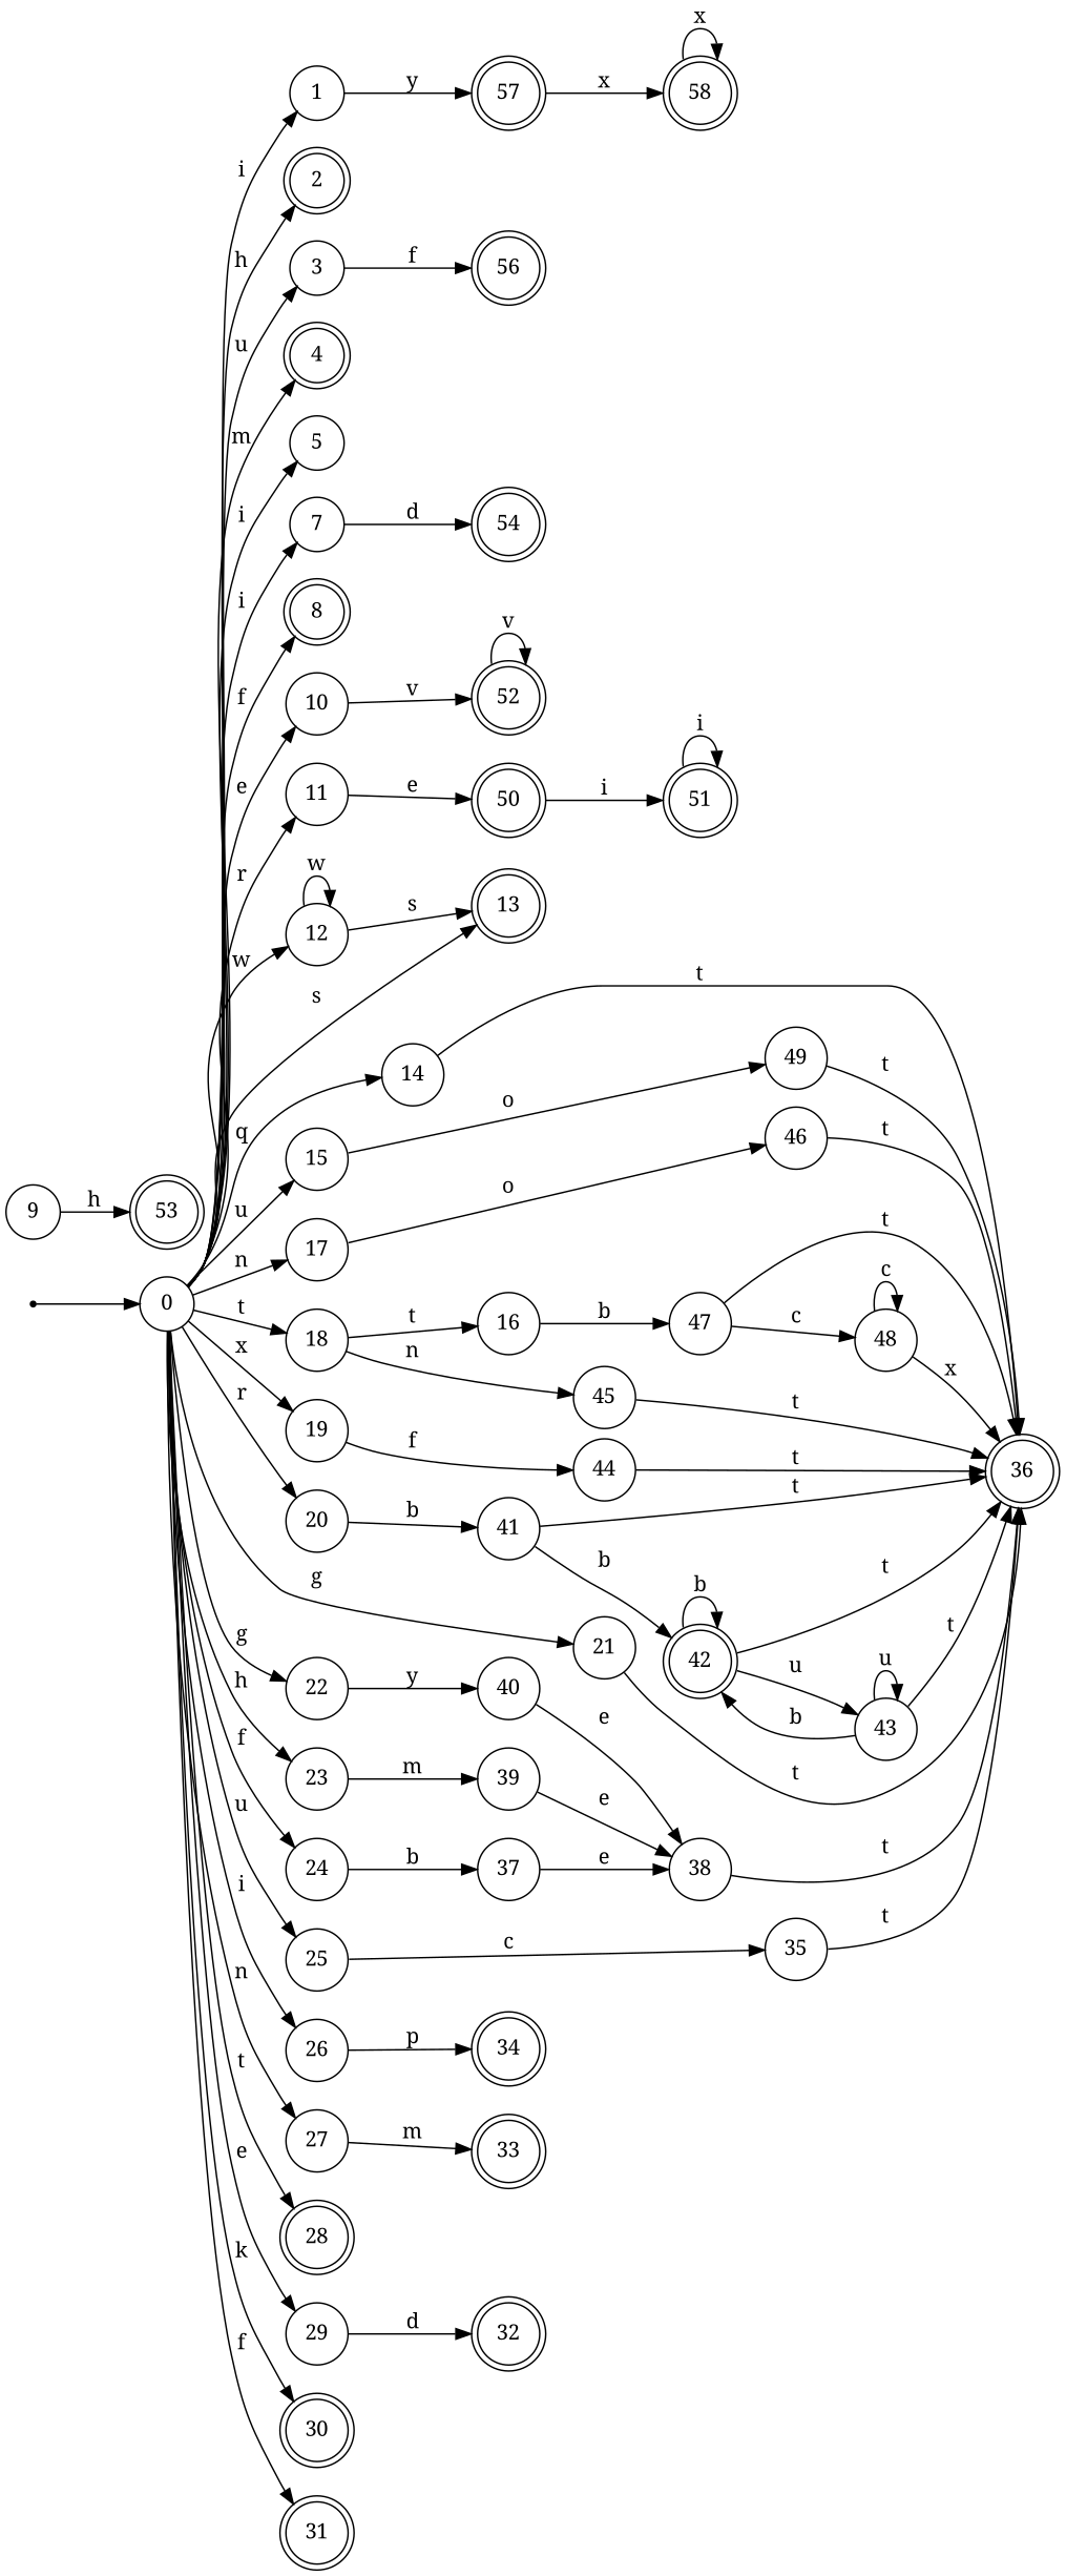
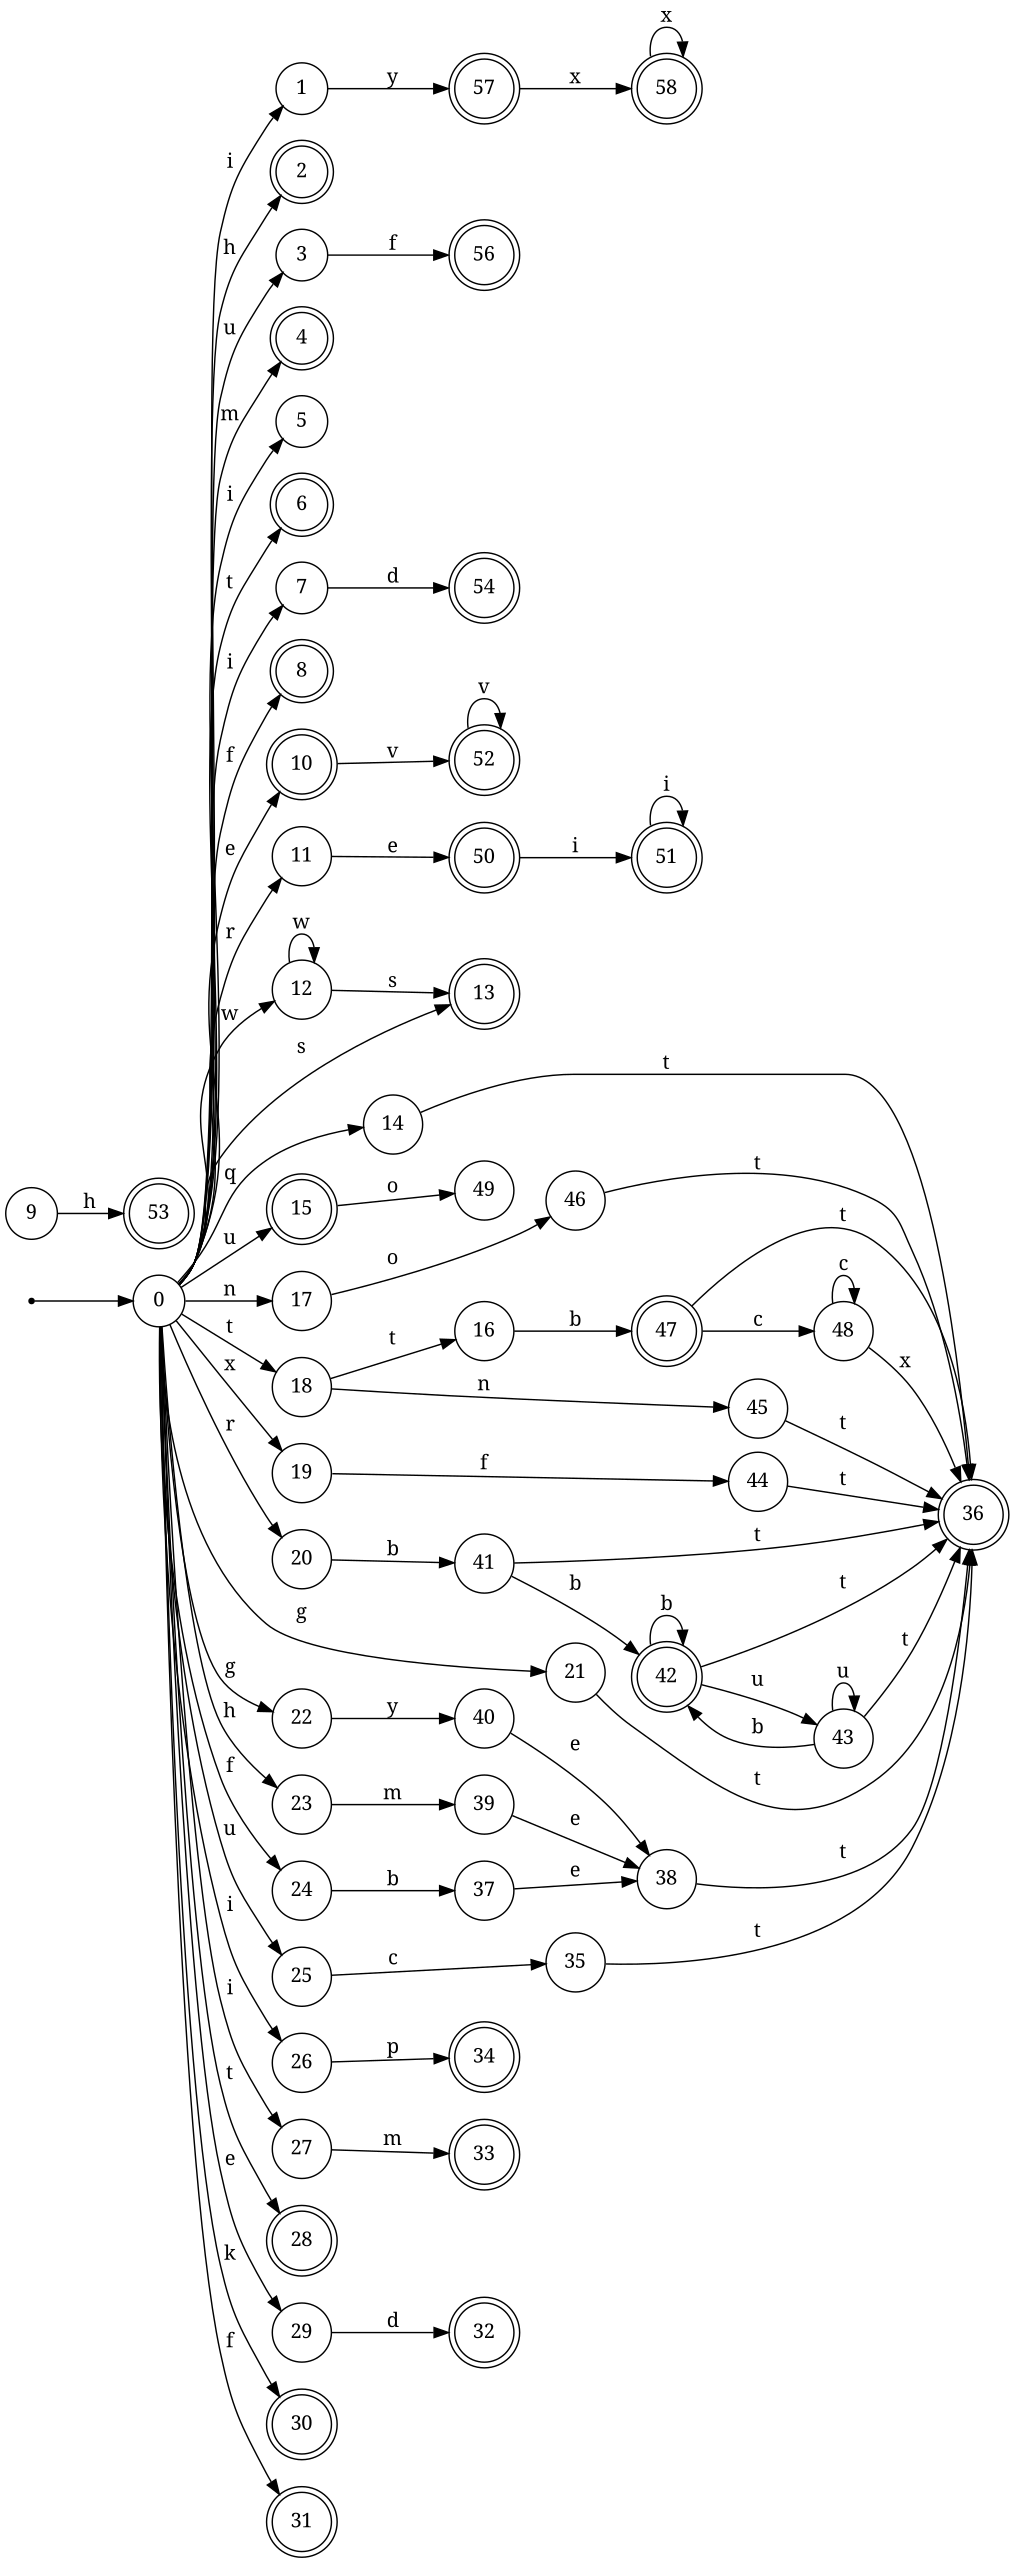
  digraph {
    fontname="Noto Serif"
    rankdir=LR
    node [fontname="Noto Serif" shape=circle]
    edge [fontname="Noto Serif"]
    dummy0 [shape=point]
    0
    1
    2 [shape=doublecircle]
    3
    4 [shape=doublecircle]
    5
+   6 [shape=doublecircle]
    7
    8 [shape=doublecircle]
-   10
+   10 [shape=doublecircle]
    11
    12
    13 [shape=doublecircle]
    14
-   15
+   15 [shape=doublecircle]
    17
    18
    19
    20
    21
    22
    23
    24
    25
    26
    27
    28 [shape=doublecircle]
    29
    30 [shape=doublecircle]
    31 [shape=doublecircle]
    57 [shape=doublecircle]
    56 [shape=doublecircle]
    54 [shape=doublecircle]
    53 [shape=doublecircle]
    9
    52 [shape=doublecircle]
    50 [shape=doublecircle]
    36 [shape=doublecircle]
    49
    16
-   47
+   47 [shape=doublecircle]
    46
    45
    44
    41
    40
    39
    37
    35
    34 [shape=doublecircle]
    33 [shape=doublecircle]
    32 [shape=doublecircle]
    58 [shape=doublecircle]
    51 [shape=doublecircle]
    48
    42 [shape=doublecircle]
    38
    43
    dummy0 -> 0
    0 -> 1 [label=i]
    0 -> 2 [label=h]
    0 -> 3 [label=u]
    0 -> 4 [label=m]
    0 -> 5 [label=i]
+   0 -> 6 [label=t]
    0 -> 7 [label=i]
    0 -> 8 [label=f]
    0 -> 10 [label=e]
    0 -> 11 [label=r]
    0 -> 12 [label=w]
    0 -> 13 [label=s]
    0 -> 14 [label=q]
    0 -> 15 [label=u]
    0 -> 17 [label=n]
    0 -> 18 [label=t]
    0 -> 19 [label=x]
    0 -> 20 [label=r]
    0 -> 21 [label=g]
    0 -> 22 [label=g]
    0 -> 23 [label=h]
    0 -> 24 [label=f]
    0 -> 25 [label=u]
    0 -> 26 [label=i]
-   0 -> 27 [label=n]
+   0 -> 27 [label=i]
    0 -> 28 [label=t]
    0 -> 29 [label=e]
    0 -> 30 [label=k]
    0 -> 31 [label=f]
    1 -> 57 [label=y]
    3 -> 56 [label=f]
    7 -> 54 [label=d]
    10 -> 52 [label=v]
    11 -> 50 [label=e]
    12 -> 12 [label=w]
    12 -> 13 [label=s]
    14 -> 36 [label=t]
    15 -> 49 [label=o]
    17 -> 46 [label=o]
    18 -> 16 [label=t]
    18 -> 45 [label=n]
    19 -> 44 [label=f]
    20 -> 41 [label=b]
    21 -> 36 [label=t]
    22 -> 40 [label=y]
    23 -> 39 [label=m]
    24 -> 37 [label=b]
    25 -> 35 [label=c]
    26 -> 34 [label=p]
    27 -> 33 [label=m]
    29 -> 32 [label=d]
    57 -> 58 [label=x]
    9 -> 53 [label=h]
    52 -> 52 [label=v]
    50 -> 51 [label=i]
-   49 -> 36 [label=t]
    16 -> 47 [label=b]
    47 -> 36 [label=t]
    47 -> 48 [label=c]
    46 -> 36 [label=t]
    45 -> 36 [label=t]
    44 -> 36 [label=t]
    41 -> 36 [label=t]
    41 -> 42 [label=b]
    40 -> 38 [label=e]
    39 -> 38 [label=e]
    37 -> 38 [label=e]
    35 -> 36 [label=t]
    58 -> 58 [label=x]
    51 -> 51 [label=i]
    48 -> 36 [label=x]
    48 -> 48 [label=c]
    42 -> 36 [label=t]
    42 -> 42 [label=b]
    42 -> 43 [label=u]
    38 -> 36 [label=t]
    43 -> 36 [label=t]
    43 -> 42 [label=b]
    43 -> 43 [label=u]
  }
